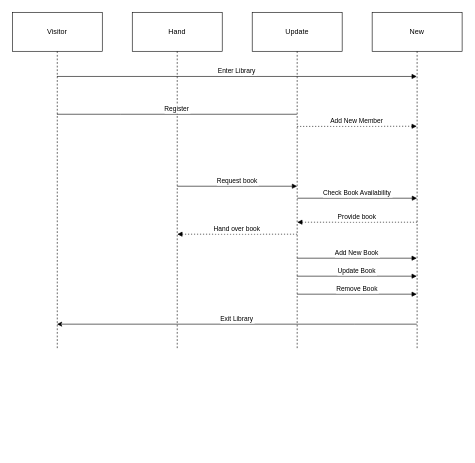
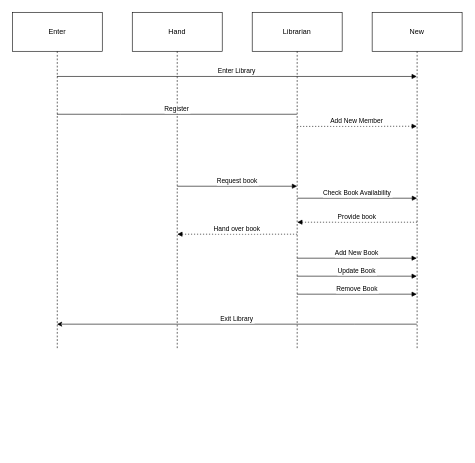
  <mxCell id="0" />
  <mxCell id="1" parent="0" />
- <mxCell id="2" value="Visitor" style="shape=umlLifeline;perimeter=lifelinePerimeter;whiteSpace=wrap;container=1;dropTarget=0;collapsible=0;recursiveResize=0;outlineConnect=0;portConstraint=eastwest;newEdgeStyle={&quot;edgeStyle&quot;:&quot;elbowEdgeStyle&quot;,&quot;elbow&quot;:&quot;vertical&quot;,&quot;curved&quot;:0,&quot;rounded&quot;:0};size=65;" parent="1" vertex="1"><mxGeometry width="150" height="560" as="geometry" x="20" y="20" /></mxCell>
+ <mxCell id="2" value="Enter" style="shape=umlLifeline;perimeter=lifelinePerimeter;whiteSpace=wrap;container=1;dropTarget=0;collapsible=0;recursiveResize=0;outlineConnect=0;portConstraint=eastwest;newEdgeStyle={&quot;edgeStyle&quot;:&quot;elbowEdgeStyle&quot;,&quot;elbow&quot;:&quot;vertical&quot;,&quot;curved&quot;:0,&quot;rounded&quot;:0};size=65;" parent="1" vertex="1"><mxGeometry width="150" height="560" as="geometry" x="20" y="20" /></mxCell>
  <mxCell id="3" value="Hand" style="shape=umlLifeline;perimeter=lifelinePerimeter;whiteSpace=wrap;container=1;dropTarget=0;collapsible=0;recursiveResize=0;outlineConnect=0;portConstraint=eastwest;newEdgeStyle={&quot;edgeStyle&quot;:&quot;elbowEdgeStyle&quot;,&quot;elbow&quot;:&quot;vertical&quot;,&quot;curved&quot;:0,&quot;rounded&quot;:0};size=65;" parent="1" vertex="1"><mxGeometry x="220" width="150" height="560" as="geometry" y="20" /></mxCell>
- <mxCell id="4" value="Update" style="shape=umlLifeline;perimeter=lifelinePerimeter;whiteSpace=wrap;container=1;dropTarget=0;collapsible=0;recursiveResize=0;outlineConnect=0;portConstraint=eastwest;newEdgeStyle={&quot;edgeStyle&quot;:&quot;elbowEdgeStyle&quot;,&quot;elbow&quot;:&quot;vertical&quot;,&quot;curved&quot;:0,&quot;rounded&quot;:0};size=65;" parent="1" vertex="1"><mxGeometry x="420" width="150" height="560" as="geometry" y="20" /></mxCell>
+ <mxCell id="4" value="Librarian" style="shape=umlLifeline;perimeter=lifelinePerimeter;whiteSpace=wrap;container=1;dropTarget=0;collapsible=0;recursiveResize=0;outlineConnect=0;portConstraint=eastwest;newEdgeStyle={&quot;edgeStyle&quot;:&quot;elbowEdgeStyle&quot;,&quot;elbow&quot;:&quot;vertical&quot;,&quot;curved&quot;:0,&quot;rounded&quot;:0};size=65;" parent="1" vertex="1"><mxGeometry x="420" width="150" height="560" as="geometry" y="20" /></mxCell>
  <mxCell id="5" value="New" style="shape=umlLifeline;perimeter=lifelinePerimeter;whiteSpace=wrap;container=1;dropTarget=0;collapsible=0;recursiveResize=0;outlineConnect=0;portConstraint=eastwest;newEdgeStyle={&quot;edgeStyle&quot;:&quot;elbowEdgeStyle&quot;,&quot;elbow&quot;:&quot;vertical&quot;,&quot;curved&quot;:0,&quot;rounded&quot;:0};size=65;" parent="1" vertex="1"><mxGeometry x="620" width="150" height="560" as="geometry" y="20" /></mxCell>
  <mxCell id="6" value="Enter Library" style="verticalAlign=bottom;endArrow=block;edgeStyle=elbowEdgeStyle;elbow=vertical;curved=0;rounded=0;" parent="1" source="2" target="5" edge="1"><mxGeometry relative="1" as="geometry"><Array as="points"><mxPoint x="405" y="127" /></Array></mxGeometry></mxCell>
  <mxCell id="7" value="Request book" style="verticalAlign=bottom;endArrow=block;edgeStyle=elbowEdgeStyle;elbow=vertical;curved=0;rounded=0;" parent="1" edge="1"><mxGeometry relative="1" as="geometry"><Array as="points"><mxPoint x="405.42" y="310" /></Array><mxPoint x="295.087" y="310" as="sourcePoint" /><mxPoint x="494.92" y="310" as="targetPoint" /></mxGeometry></mxCell>
  <mxCell id="8" value="Check Book Availability" style="verticalAlign=bottom;endArrow=block;edgeStyle=elbowEdgeStyle;elbow=vertical;curved=0;rounded=0;" parent="1" edge="1"><mxGeometry relative="1" as="geometry"><Array as="points"><mxPoint x="580.42" y="330" /><mxPoint x="605.42" y="499" /></Array><mxPoint x="495.087" y="330" as="sourcePoint" /><mxPoint x="694.92" y="330" as="targetPoint" /></mxGeometry></mxCell>
  <mxCell id="9" value="Provide book" style="verticalAlign=bottom;endArrow=block;edgeStyle=elbowEdgeStyle;elbow=vertical;curved=0;rounded=0;dashed=1;dashPattern=2 3;" parent="1" edge="1"><mxGeometry relative="1" as="geometry"><Array as="points"><mxPoint x="580.42" y="370" /><mxPoint x="605.42" y="551" /></Array><mxPoint x="694.92" y="370" as="sourcePoint" /><mxPoint x="495.087" y="370" as="targetPoint" /></mxGeometry></mxCell>
  <mxCell id="10" value="Hand over book" style="verticalAlign=bottom;endArrow=block;edgeStyle=elbowEdgeStyle;elbow=vertical;curved=0;rounded=0;dashed=1;dashPattern=2 3;" parent="1" edge="1"><mxGeometry relative="1" as="geometry"><Array as="points"><mxPoint x="405.42" y="390" /></Array><mxPoint x="494.92" y="390" as="sourcePoint" /><mxPoint x="295.087" y="390" as="targetPoint" /></mxGeometry></mxCell>
  <mxCell id="11" value="Exit Library" style="verticalAlign=bottom;endArrow=classic;edgeStyle=elbowEdgeStyle;elbow=vertical;curved=0;rounded=0;endFill=1;" parent="1" source="5" target="2" edge="1"><mxGeometry relative="1" as="geometry"><Array as="points"><mxPoint x="590" y="540" /><mxPoint x="405" y="750" /></Array><mxPoint x="94.5" y="750" as="sourcePoint" /><mxPoint x="694.5" y="750" as="targetPoint" /></mxGeometry></mxCell>
  <mxCell id="12" value="Register" style="verticalAlign=bottom;endArrow=none;edgeStyle=elbowEdgeStyle;elbow=vertical;curved=0;rounded=0;" edge="1" parent="1" source="2" target="4"><mxGeometry relative="1" as="geometry"><Array as="points"><mxPoint x="200" y="190" /></Array><mxPoint x="90" y="190" as="sourcePoint" /><mxPoint x="290" y="190" as="targetPoint" /></mxGeometry></mxCell>
  <mxCell id="13" value="Add New Member" style="verticalAlign=bottom;endArrow=block;edgeStyle=elbowEdgeStyle;elbow=vertical;curved=0;rounded=0;dashed=1;dashPattern=2 3;" edge="1" parent="1"><mxGeometry x="0.001" relative="1" as="geometry"><Array as="points" /><mxPoint x="494.81" y="210.286" as="sourcePoint" /><mxPoint x="694.5" y="210.286" as="targetPoint" /><mxPoint as="offset" /></mxGeometry></mxCell>
  <mxCell id="14" value="Add New Book" style="verticalAlign=bottom;endArrow=block;edgeStyle=elbowEdgeStyle;elbow=vertical;curved=0;rounded=0;" edge="1" parent="1" source="4" target="5"><mxGeometry relative="1" as="geometry"><Array as="points"><mxPoint x="610.33" y="430" /></Array><mxPoint x="499.997" y="430" as="sourcePoint" /><mxPoint x="699.83" y="430" as="targetPoint" /></mxGeometry></mxCell>
  <mxCell id="15" value="Update Book" style="verticalAlign=bottom;endArrow=block;edgeStyle=elbowEdgeStyle;elbow=vertical;curved=0;rounded=0;" edge="1" parent="1" source="4" target="5"><mxGeometry relative="1" as="geometry"><Array as="points"><mxPoint x="615.33" y="460" /></Array><mxPoint x="500" y="460" as="sourcePoint" /><mxPoint x="700" y="460" as="targetPoint" /></mxGeometry></mxCell>
  <mxCell id="16" value="Remove Book" style="verticalAlign=bottom;endArrow=block;edgeStyle=elbowEdgeStyle;elbow=vertical;curved=0;rounded=0;" edge="1" parent="1"><mxGeometry relative="1" as="geometry"><Array as="points"><mxPoint x="600" y="490" /></Array><mxPoint x="494.929" y="490" as="sourcePoint" /><mxPoint x="694.5" y="490" as="targetPoint" /></mxGeometry></mxCell>
